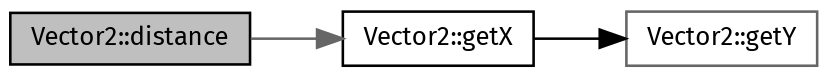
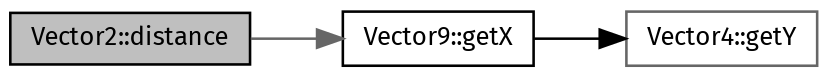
  digraph {
    fontname="Fira Sans"
    rankdir=LR
    node [color=black fillcolor=white fontname="Fira Sans" fontsize=10 shape=record style=filled]
    edge [fontname="Fira Sans" fontsize=10 labelfontname=Helvetica labelfontsize=10 style=solid]
    n1 [fillcolor=grey75 fontcolor=black height=0.2 label="Vector2::distance" width=0.4]
-   n2 [height=0.2 label="Vector2::getX" width=0.4]
-   n3 [color=gray40 height=0.2 label="Vector2::getY" width=0.4]
+   n2 [height=0.2 label="Vector9::getX" width=0.4]
+   n3 [color=gray40 height=0.2 label="Vector4::getY" width=0.4]
    n1 -> n2 [color=gray40]
    n2 -> n3 [color=black]
  }
